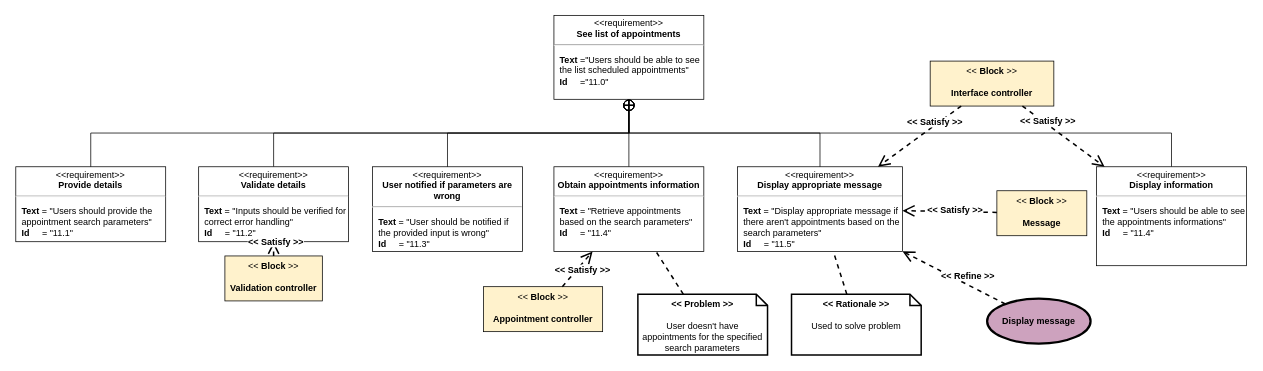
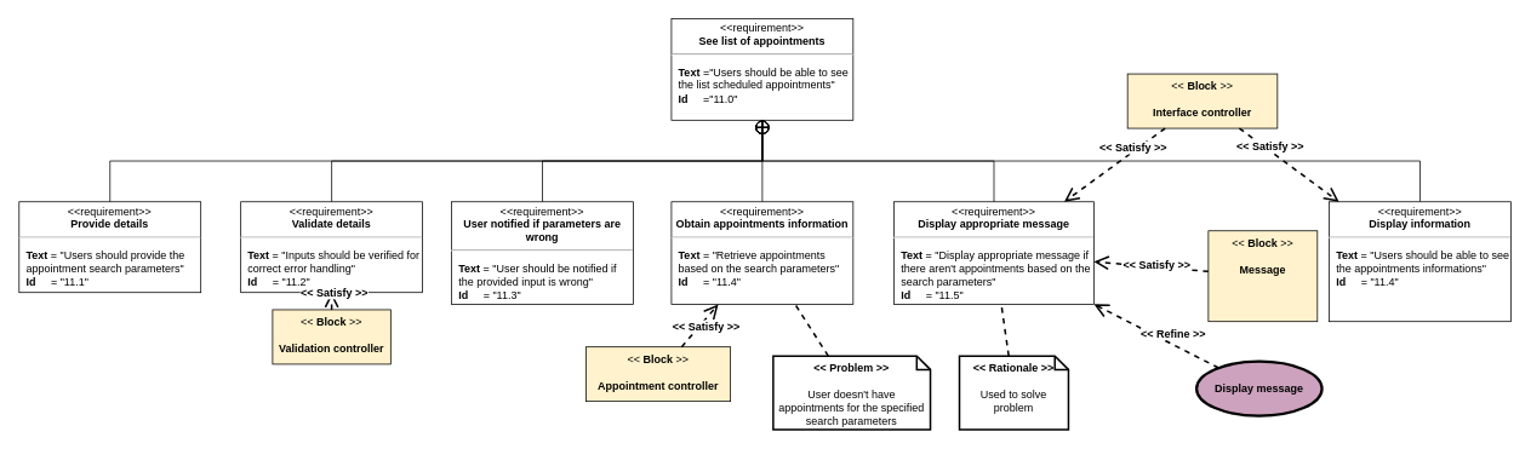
  <mxCell id="0" />
  <mxCell id="1" parent="0" />
  <mxCell id="2" value="&lt;p style=&quot;margin:0px;margin-top:4px;text-align:center;&quot;&gt;&amp;lt;&amp;lt;requirement&amp;gt;&amp;gt;&lt;br&gt;&lt;b&gt;See list of appointments&lt;/b&gt;&lt;/p&gt;&lt;hr&gt;&lt;p&gt;&lt;/p&gt;&lt;p style=&quot;margin:0px;margin-left:8px;text-align:left;&quot;&gt;&lt;b&gt;Text&amp;nbsp;&lt;/b&gt;=&quot;Users should be able to see the list scheduled appointments&quot;&lt;br&gt;&lt;b&gt;Id&amp;nbsp; &amp;nbsp; &amp;nbsp;&lt;/b&gt;=&quot;11.0&quot;&lt;/p&gt;" style="shape=rect;overflow=fill;html=1;whiteSpace=wrap;align=center;" vertex="1" parent="1"><mxGeometry x="738" y="20" width="200" height="112" as="geometry" /></mxCell>
  <mxCell id="3" value="" style="endArrow=circlePlus;html=1;rounded=0;strokeWidth=1;endFill=0;entryX=0.5;entryY=1;entryDx=0;entryDy=0;exitX=0.5;exitY=0;exitDx=0;exitDy=0;edgeStyle=orthogonalEdgeStyle;" edge="1" parent="1" source="5" target="2"><mxGeometry width="50" height="50" relative="1" as="geometry"><mxPoint x="445" y="222" as="sourcePoint" /><mxPoint x="644.375" y="159" as="targetPoint" /></mxGeometry></mxCell>
  <mxCell id="4" value="" style="endArrow=circlePlus;html=1;rounded=0;strokeWidth=1;endFill=0;entryX=0.5;entryY=1;entryDx=0;entryDy=0;exitX=0.5;exitY=0;exitDx=0;exitDy=0;edgeStyle=orthogonalEdgeStyle;" edge="1" parent="1" source="6" target="2"><mxGeometry width="50" height="50" relative="1" as="geometry"><mxPoint x="1509" y="222" as="sourcePoint" /><mxPoint x="694" y="135" as="targetPoint" /></mxGeometry></mxCell>
  <mxCell id="5" value="&lt;p style=&quot;margin:0px;margin-top:4px;text-align:center;&quot;&gt;&amp;lt;&amp;lt;requirement&amp;gt;&amp;gt;&lt;br&gt;&lt;b&gt;Validate details&lt;/b&gt;&lt;/p&gt;&lt;hr&gt;&lt;p&gt;&lt;/p&gt;&lt;p style=&quot;margin:0px;margin-left:8px;text-align:left;&quot;&gt;&lt;b&gt;Text&amp;nbsp;&lt;/b&gt;= &quot;Inputs should be verified for correct error handling&quot;&lt;br&gt;&lt;b&gt;Id&amp;nbsp; &amp;nbsp; &amp;nbsp;&lt;/b&gt;= &quot;11.2&quot;&lt;/p&gt;" style="shape=rect;overflow=fill;html=1;whiteSpace=wrap;align=center;" vertex="1" parent="1"><mxGeometry x="264" y="222" width="200" height="100" as="geometry" /></mxCell>
  <mxCell id="6" value="&lt;p style=&quot;margin:0px;margin-top:4px;text-align:center;&quot;&gt;&amp;lt;&amp;lt;requirement&amp;gt;&amp;gt;&lt;br&gt;&lt;b&gt;Display information&lt;/b&gt;&lt;/p&gt;&lt;hr&gt;&lt;p&gt;&lt;/p&gt;&lt;p style=&quot;margin:0px;margin-left:8px;text-align:left;&quot;&gt;&lt;b&gt;Text&amp;nbsp;&lt;/b&gt;= &quot;Users should be able to see the appointments informations&quot;&lt;br&gt;&lt;b&gt;Id&amp;nbsp; &amp;nbsp; &amp;nbsp;&lt;/b&gt;= &quot;11.4&quot;&lt;/p&gt;" style="shape=rect;overflow=fill;html=1;whiteSpace=wrap;align=center;" vertex="1" parent="1"><mxGeometry x="1462" y="222" width="200" height="132" as="geometry" /></mxCell>
  <mxCell id="7" value="Display message" style="shape=ellipse;html=1;strokeWidth=3;fontStyle=1;whiteSpace=wrap;align=center;perimeter=ellipsePerimeter;fillColor=#CDA2BE;" vertex="1" parent="1"><mxGeometry x="1316" y="398" width="138" height="60" as="geometry" /></mxCell>
  <mxCell id="8" value="&lt;font style=&quot;font-size: 12px;&quot;&gt;&lt;b&gt;&amp;lt;&amp;lt; Refine &amp;gt;&amp;gt;&lt;/b&gt;&lt;/font&gt;" style="edgeStyle=none;html=1;endArrow=open;endSize=12;dashed=1;verticalAlign=bottom;rounded=0;strokeWidth=2;" edge="1" parent="1" source="7" target="24"><mxGeometry x="-0.266" y="-2" width="160" relative="1" as="geometry"><mxPoint x="1152" y="410" as="sourcePoint" /><mxPoint x="1225" y="322" as="targetPoint" /><mxPoint as="offset" /></mxGeometry></mxCell>
  <mxCell id="9" value="&lt;p style=&quot;margin:0px;margin-top:4px;text-align:center;&quot;&gt;&amp;lt;&amp;lt;requirement&amp;gt;&amp;gt;&lt;br&gt;&lt;b&gt;Provide details&lt;/b&gt;&lt;/p&gt;&lt;hr&gt;&lt;p&gt;&lt;/p&gt;&lt;p style=&quot;margin:0px;margin-left:8px;text-align:left;&quot;&gt;&lt;b&gt;Text&amp;nbsp;&lt;/b&gt;= &quot;Users should provide the appointment search parameters&quot;&lt;br&gt;&lt;b&gt;Id&amp;nbsp; &amp;nbsp; &amp;nbsp;&lt;/b&gt;= &quot;11.1&quot;&lt;/p&gt;" style="shape=rect;overflow=fill;html=1;whiteSpace=wrap;align=center;" vertex="1" parent="1"><mxGeometry x="20" y="222" width="200" height="100" as="geometry" /></mxCell>
  <mxCell id="10" value="" style="endArrow=circlePlus;html=1;rounded=0;strokeWidth=1;endFill=0;entryX=0.5;entryY=1;entryDx=0;entryDy=0;exitX=0.5;exitY=0;exitDx=0;exitDy=0;edgeStyle=orthogonalEdgeStyle;" edge="1" parent="1" source="9" target="2"><mxGeometry width="50" height="50" relative="1" as="geometry"><mxPoint x="465" y="232" as="sourcePoint" /><mxPoint x="1174" y="135" as="targetPoint" /></mxGeometry></mxCell>
  <mxCell id="11" value="&amp;lt;&amp;lt; &lt;b&gt;Block &lt;/b&gt;&amp;gt;&amp;gt;&lt;div&gt;&lt;br&gt;&lt;b&gt;Validation controller&lt;/b&gt;&lt;/div&gt;" style="shape=rect;html=1;whiteSpace=wrap;align=center;verticalAlign=top;fillColor=#FFF2CC;" vertex="1" parent="1"><mxGeometry x="299" y="341" width="130" height="60" as="geometry" /></mxCell>
  <mxCell id="12" value="&lt;font style=&quot;font-size: 12px;&quot;&gt;&lt;b&gt;&amp;lt;&amp;lt; Satisfy &amp;gt;&amp;gt;&lt;/b&gt;&lt;/font&gt;" style="edgeStyle=none;html=1;endArrow=open;endSize=12;dashed=1;verticalAlign=bottom;rounded=0;strokeWidth=2;" edge="1" parent="1" source="11" target="5"><mxGeometry x="-0.056" y="-3" width="160" relative="1" as="geometry"><mxPoint x="447" y="274" as="sourcePoint" /><mxPoint x="364" y="334" as="targetPoint" /><mxPoint as="offset" /></mxGeometry></mxCell>
  <mxCell id="13" value="&amp;lt;&amp;lt; &lt;b&gt;Block &lt;/b&gt;&amp;gt;&amp;gt;&lt;div&gt;&lt;br&gt;&lt;b&gt;Appointment controller&lt;/b&gt;&lt;/div&gt;" style="shape=rect;html=1;whiteSpace=wrap;align=center;verticalAlign=top;fillColor=#FFF2CC;" vertex="1" parent="1"><mxGeometry x="644" y="382" width="159" height="60" as="geometry" /></mxCell>
  <mxCell id="14" value="&amp;lt;&amp;lt; &lt;b&gt;Block &lt;/b&gt;&amp;gt;&amp;gt;&lt;div&gt;&lt;br&gt;&lt;b&gt;Interface controller&lt;/b&gt;&lt;/div&gt;" style="shape=rect;html=1;whiteSpace=wrap;align=center;verticalAlign=top;fillColor=#FFF2CC;" vertex="1" parent="1"><mxGeometry x="1240" y="81" width="165" height="60" as="geometry" /></mxCell>
  <mxCell id="15" value="&lt;font style=&quot;font-size: 12px;&quot;&gt;&lt;b&gt;&amp;lt;&amp;lt; Satisfy &amp;gt;&amp;gt;&lt;/b&gt;&lt;/font&gt;" style="edgeStyle=none;html=1;endArrow=open;endSize=12;dashed=1;verticalAlign=bottom;rounded=0;strokeWidth=2;" edge="1" parent="1" source="14" target="6"><mxGeometry x="-0.35" y="-3" width="160" relative="1" as="geometry"><mxPoint x="1538" y="545" as="sourcePoint" /><mxPoint x="1582" y="451" as="targetPoint" /><mxPoint as="offset" /></mxGeometry></mxCell>
  <mxCell id="16" style="rounded=0;orthogonalLoop=1;jettySize=auto;html=1;endArrow=none;endFill=0;dashed=1;strokeWidth=2;" edge="1" parent="1" source="18" target="24"><mxGeometry relative="1" as="geometry"><mxPoint x="1175" y="542" as="sourcePoint" /><mxPoint x="879.212" y="324" as="targetPoint" /></mxGeometry></mxCell>
  <mxCell id="17" value="&lt;span style=&quot;background-color: initial;&quot;&gt;&lt;b&gt;&amp;lt;&amp;lt; Problem &amp;gt;&amp;gt;&lt;/b&gt;&lt;/span&gt;&lt;div&gt;&lt;div style=&quot;font-weight: bold; text-align: left;&quot;&gt;&lt;br&gt;&lt;/div&gt;&lt;div style=&quot;&quot;&gt;User doesn't have appointments for the specified search parameters&lt;/div&gt;&lt;/div&gt;" style="shape=note;size=15;align=center;spacingLeft=0;html=1;whiteSpace=wrap;verticalAlign=top;strokeWidth=2;" vertex="1" parent="1"><mxGeometry x="850" y="392" width="173" height="81" as="geometry" /></mxCell>
- <mxCell id="18" value="&lt;span style=&quot;background-color: initial;&quot;&gt;&lt;b&gt;&amp;lt;&amp;lt; Rationale &amp;gt;&amp;gt;&lt;/b&gt;&lt;/span&gt;&lt;div&gt;&lt;div style=&quot;font-weight: bold; text-align: left;&quot;&gt;&lt;br&gt;&lt;/div&gt;&lt;div style=&quot;&quot;&gt;Used to solve problem&lt;/div&gt;&lt;/div&gt;" style="shape=note;size=15;align=center;spacingLeft=0;html=1;whiteSpace=wrap;verticalAlign=top;strokeWidth=2;" vertex="1" parent="1"><mxGeometry x="1055" y="392" width="173" height="81" as="geometry" /></mxCell>
+ <mxCell id="18" value="&lt;span style=&quot;background-color: initial;&quot;&gt;&lt;b&gt;&amp;lt;&amp;lt; Rationale &amp;gt;&amp;gt;&lt;/b&gt;&lt;/span&gt;&lt;div&gt;&lt;div style=&quot;font-weight: bold; text-align: left;&quot;&gt;&lt;br&gt;&lt;/div&gt;&lt;div style=&quot;&quot;&gt;Used to solve problem&lt;/div&gt;&lt;/div&gt;" style="shape=note;size=15;align=center;spacingLeft=0;html=1;whiteSpace=wrap;verticalAlign=top;strokeWidth=2;" vertex="1" parent="1"><mxGeometry x="1055" y="392" width="120" height="81" as="geometry" /></mxCell>
  <mxCell id="19" style="rounded=0;orthogonalLoop=1;jettySize=auto;html=1;endArrow=none;endFill=0;dashed=1;strokeWidth=2;" edge="1" parent="1" source="17" target="23"><mxGeometry relative="1" as="geometry"><mxPoint x="1070" y="605" as="sourcePoint" /><mxPoint x="1164" y="322" as="targetPoint" /></mxGeometry></mxCell>
  <mxCell id="20" value="&lt;p style=&quot;margin:0px;margin-top:4px;text-align:center;&quot;&gt;&amp;lt;&amp;lt;requirement&amp;gt;&amp;gt;&lt;br&gt;&lt;b&gt;User notified if parameters are wrong&lt;/b&gt;&lt;/p&gt;&lt;hr&gt;&lt;p&gt;&lt;/p&gt;&lt;p style=&quot;margin:0px;margin-left:8px;text-align:left;&quot;&gt;&lt;b&gt;Text&amp;nbsp;&lt;/b&gt;= &quot;User should be notified if the provided input is wrong&quot;&lt;br&gt;&lt;b&gt;Id&amp;nbsp; &amp;nbsp; &amp;nbsp;&lt;/b&gt;= &quot;11.3&quot;&lt;/p&gt;" style="shape=rect;overflow=fill;html=1;whiteSpace=wrap;align=center;" vertex="1" parent="1"><mxGeometry x="496" y="222" width="200" height="113" as="geometry" /></mxCell>
  <mxCell id="21" value="" style="endArrow=circlePlus;html=1;rounded=0;strokeWidth=1;endFill=0;entryX=0.5;entryY=1;entryDx=0;entryDy=0;exitX=0.5;exitY=0;exitDx=0;exitDy=0;edgeStyle=orthogonalEdgeStyle;" edge="1" parent="1" source="20" target="2"><mxGeometry width="50" height="50" relative="1" as="geometry"><mxPoint x="130" y="232" as="sourcePoint" /><mxPoint x="889" y="136" as="targetPoint" /></mxGeometry></mxCell>
  <mxCell id="22" value="" style="endArrow=circlePlus;html=1;rounded=0;strokeWidth=1;endFill=0;entryX=0.5;entryY=1;entryDx=0;entryDy=0;exitX=0.5;exitY=0;exitDx=0;exitDy=0;edgeStyle=orthogonalEdgeStyle;" edge="1" parent="1" source="23" target="2"><mxGeometry width="50" height="50" relative="1" as="geometry"><mxPoint x="840" y="224" as="sourcePoint" /><mxPoint x="889" y="136" as="targetPoint" /></mxGeometry></mxCell>
  <mxCell id="23" value="&lt;p style=&quot;margin:0px;margin-top:4px;text-align:center;&quot;&gt;&amp;lt;&amp;lt;requirement&amp;gt;&amp;gt;&lt;br&gt;&lt;b&gt;Obtain appointments information&lt;/b&gt;&lt;/p&gt;&lt;hr&gt;&lt;p&gt;&lt;/p&gt;&lt;p style=&quot;margin:0px;margin-left:8px;text-align:left;&quot;&gt;&lt;b&gt;Text&amp;nbsp;&lt;/b&gt;= &quot;Retrieve appointments based on the search parameters&quot;&lt;br&gt;&lt;b&gt;Id&amp;nbsp; &amp;nbsp; &amp;nbsp;&lt;/b&gt;= &quot;11.4&quot;&lt;/p&gt;" style="shape=rect;overflow=fill;html=1;whiteSpace=wrap;align=center;" vertex="1" parent="1"><mxGeometry x="738" y="222" width="200" height="113" as="geometry" /></mxCell>
  <mxCell id="24" value="&lt;p style=&quot;margin:0px;margin-top:4px;text-align:center;&quot;&gt;&amp;lt;&amp;lt;requirement&amp;gt;&amp;gt;&lt;br&gt;&lt;b&gt;Display appropriate message&lt;/b&gt;&lt;/p&gt;&lt;hr&gt;&lt;p&gt;&lt;/p&gt;&lt;p style=&quot;margin:0px;margin-left:8px;text-align:left;&quot;&gt;&lt;b&gt;Text&amp;nbsp;&lt;/b&gt;= &quot;Display appropriate message if there aren't appointments based on the search parameters&quot;&lt;br&gt;&lt;b&gt;Id&amp;nbsp; &amp;nbsp; &amp;nbsp;&lt;/b&gt;= &quot;11.5&quot;&lt;/p&gt;" style="shape=rect;overflow=fill;html=1;whiteSpace=wrap;align=center;" vertex="1" parent="1"><mxGeometry x="983" y="222" width="220" height="113" as="geometry" /></mxCell>
  <mxCell id="25" value="&lt;font style=&quot;font-size: 12px;&quot;&gt;&lt;b&gt;&amp;lt;&amp;lt; Satisfy &amp;gt;&amp;gt;&lt;/b&gt;&lt;/font&gt;" style="edgeStyle=none;html=1;endArrow=open;endSize=12;dashed=1;verticalAlign=bottom;rounded=0;strokeWidth=2;" edge="1" parent="1" source="13" target="23"><mxGeometry x="-0.139" y="-12" width="160" relative="1" as="geometry"><mxPoint x="374" y="416" as="sourcePoint" /><mxPoint x="374" y="332" as="targetPoint" /><mxPoint as="offset" /></mxGeometry></mxCell>
  <mxCell id="26" value="" style="endArrow=circlePlus;html=1;rounded=0;strokeWidth=1;endFill=0;entryX=0.5;entryY=1;entryDx=0;entryDy=0;exitX=0.5;exitY=0;exitDx=0;exitDy=0;edgeStyle=orthogonalEdgeStyle;" edge="1" parent="1" source="24" target="2"><mxGeometry width="50" height="50" relative="1" as="geometry"><mxPoint x="848" y="232" as="sourcePoint" /><mxPoint x="889" y="136" as="targetPoint" /></mxGeometry></mxCell>
- <mxCell id="27" value="&amp;lt;&amp;lt; &lt;b&gt;Block &lt;/b&gt;&amp;gt;&amp;gt;&lt;div&gt;&lt;br&gt;&lt;b&gt;Message&lt;/b&gt;&lt;/div&gt;" style="shape=rect;html=1;whiteSpace=wrap;align=center;verticalAlign=top;fillColor=#FFF2CC;" vertex="1" parent="1"><mxGeometry x="1329" y="254" width="120" height="60" as="geometry" /></mxCell>
+ <mxCell id="27" value="&amp;lt;&amp;lt; &lt;b&gt;Block &lt;/b&gt;&amp;gt;&amp;gt;&lt;div&gt;&lt;br&gt;&lt;b&gt;Message&lt;/b&gt;&lt;/div&gt;" style="shape=rect;html=1;whiteSpace=wrap;align=center;verticalAlign=top;fillColor=#FFF2CC;" vertex="1" parent="1"><mxGeometry x="1329" y="254" width="120" height="100" as="geometry" /></mxCell>
  <mxCell id="28" value="&lt;font style=&quot;font-size: 12px;&quot;&gt;&lt;b&gt;&amp;lt;&amp;lt; Satisfy &amp;gt;&amp;gt;&lt;/b&gt;&lt;/font&gt;" style="edgeStyle=none;html=1;endArrow=open;endSize=12;dashed=1;verticalAlign=bottom;rounded=0;strokeWidth=2;" edge="1" parent="1" source="27" target="24"><mxGeometry x="-0.105" y="7" width="160" relative="1" as="geometry"><mxPoint x="1344" y="568" as="sourcePoint" /><mxPoint x="1228" y="495" as="targetPoint" /><mxPoint as="offset" /></mxGeometry></mxCell>
  <mxCell id="29" value="&lt;font style=&quot;font-size: 12px;&quot;&gt;&lt;b&gt;&amp;lt;&amp;lt; Satisfy &amp;gt;&amp;gt;&lt;/b&gt;&lt;/font&gt;" style="edgeStyle=none;html=1;endArrow=open;endSize=12;dashed=1;verticalAlign=bottom;rounded=0;strokeWidth=2;" edge="1" parent="1" source="14" target="24"><mxGeometry x="-0.321" y="4" width="160" relative="1" as="geometry"><mxPoint x="1317" y="149" as="sourcePoint" /><mxPoint x="1472" y="240" as="targetPoint" /><mxPoint as="offset" /></mxGeometry></mxCell>
